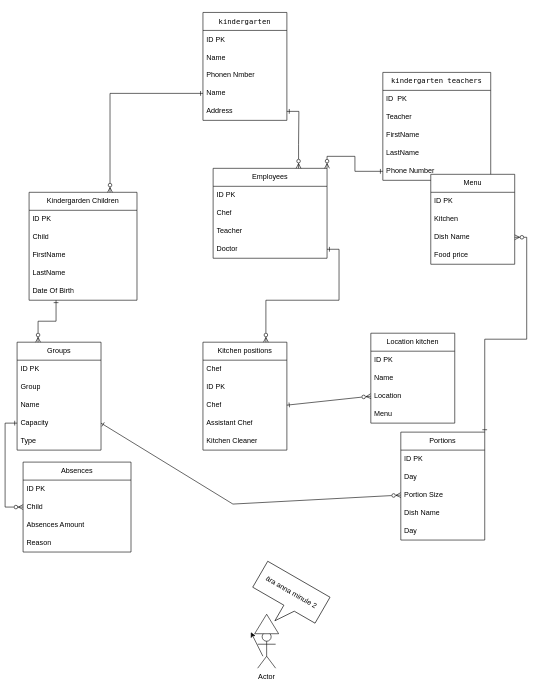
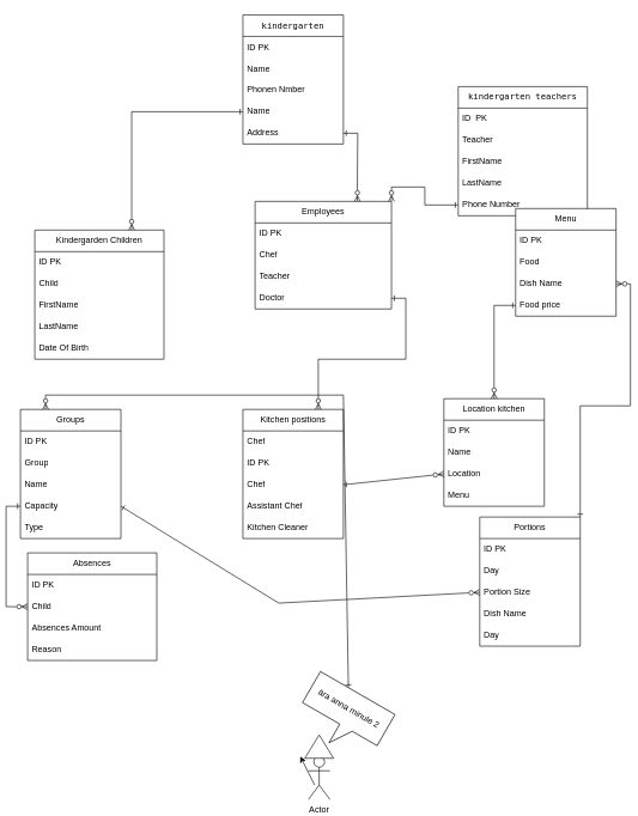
  <mxCell id="0" />
  <mxCell id="1" parent="0" />
  <mxCell id="2" value="&lt;pre dir=&quot;ltr&quot; style=&quot;text-align:left&quot; id=&quot;tw-target-text&quot; data-placeholder=&quot;Tõlge&quot; class=&quot;tw-data-text tw-text-large tw-ta&quot;&gt;kindergarten&lt;/pre&gt;" style="swimlane;fontStyle=0;childLayout=stackLayout;horizontal=1;startSize=30;horizontalStack=0;resizeParent=1;resizeParentMax=0;resizeLast=0;collapsible=1;marginBottom=0;whiteSpace=wrap;html=1;" vertex="1" parent="1"><mxGeometry x="330" y="20" width="140" height="180" as="geometry" /></mxCell>
  <mxCell id="3" value="ID PK" style="text;strokeColor=none;fillColor=none;align=left;verticalAlign=middle;spacingLeft=4;spacingRight=4;overflow=hidden;points=[[0,0.5],[1,0.5]];portConstraint=eastwest;rotatable=0;whiteSpace=wrap;html=1;" vertex="1" parent="2"><mxGeometry y="30" width="140" height="30" as="geometry" /></mxCell>
  <mxCell id="4" value="Name" style="text;strokeColor=none;fillColor=none;align=left;verticalAlign=middle;spacingLeft=4;spacingRight=4;overflow=hidden;points=[[0,0.5],[1,0.5]];portConstraint=eastwest;rotatable=0;whiteSpace=wrap;html=1;" vertex="1" parent="2"><mxGeometry y="60" width="140" height="30" as="geometry" /></mxCell>
  <mxCell id="5" value="Phonen Nmber" style="text;strokeColor=none;fillColor=none;align=left;verticalAlign=middle;spacingLeft=4;spacingRight=4;overflow=hidden;points=[[0,0.5],[1,0.5]];portConstraint=eastwest;rotatable=0;whiteSpace=wrap;html=1;" vertex="1" parent="2"><mxGeometry y="90" width="140" height="30" as="geometry" /></mxCell>
  <mxCell id="6" value="Name" style="text;strokeColor=none;fillColor=none;align=left;verticalAlign=middle;spacingLeft=4;spacingRight=4;overflow=hidden;points=[[0,0.5],[1,0.5]];portConstraint=eastwest;rotatable=0;whiteSpace=wrap;html=1;" vertex="1" parent="2"><mxGeometry y="120" width="140" height="30" as="geometry" /></mxCell>
  <mxCell id="7" value="Address" style="text;strokeColor=none;fillColor=none;align=left;verticalAlign=middle;spacingLeft=4;spacingRight=4;overflow=hidden;points=[[0,0.5],[1,0.5]];portConstraint=eastwest;rotatable=0;whiteSpace=wrap;html=1;" vertex="1" parent="2"><mxGeometry y="150" width="140" height="30" as="geometry" /></mxCell>
  <mxCell id="8" value="&lt;pre dir=&quot;ltr&quot; style=&quot;text-align:left&quot; id=&quot;tw-target-text&quot; data-placeholder=&quot;Tõlge&quot; class=&quot;tw-data-text tw-text-large tw-ta&quot;&gt;kindergarten teachers&lt;/pre&gt;" style="swimlane;fontStyle=0;childLayout=stackLayout;horizontal=1;startSize=30;horizontalStack=0;resizeParent=1;resizeParentMax=0;resizeLast=0;collapsible=1;marginBottom=0;whiteSpace=wrap;html=1;" vertex="1" parent="1"><mxGeometry x="630" y="120" width="180" height="180" as="geometry" /></mxCell>
  <mxCell id="9" value="ID&amp;nbsp; PK" style="text;strokeColor=none;fillColor=none;align=left;verticalAlign=middle;spacingLeft=4;spacingRight=4;overflow=hidden;points=[[0,0.5],[1,0.5]];portConstraint=eastwest;rotatable=0;whiteSpace=wrap;html=1;" vertex="1" parent="8"><mxGeometry y="30" width="180" height="30" as="geometry" /></mxCell>
  <mxCell id="10" value="Teacher" style="text;strokeColor=none;fillColor=none;align=left;verticalAlign=middle;spacingLeft=4;spacingRight=4;overflow=hidden;points=[[0,0.5],[1,0.5]];portConstraint=eastwest;rotatable=0;whiteSpace=wrap;html=1;" vertex="1" parent="8"><mxGeometry y="60" width="180" height="30" as="geometry" /></mxCell>
  <mxCell id="11" value="FirstName" style="text;strokeColor=none;fillColor=none;align=left;verticalAlign=middle;spacingLeft=4;spacingRight=4;overflow=hidden;points=[[0,0.5],[1,0.5]];portConstraint=eastwest;rotatable=0;whiteSpace=wrap;html=1;" vertex="1" parent="8"><mxGeometry y="90" width="180" height="30" as="geometry" /></mxCell>
  <mxCell id="12" value="LastName" style="text;strokeColor=none;fillColor=none;align=left;verticalAlign=middle;spacingLeft=4;spacingRight=4;overflow=hidden;points=[[0,0.5],[1,0.5]];portConstraint=eastwest;rotatable=0;whiteSpace=wrap;html=1;" vertex="1" parent="8"><mxGeometry y="120" width="180" height="30" as="geometry" /></mxCell>
  <mxCell id="13" value="Phone Number" style="text;strokeColor=none;fillColor=none;align=left;verticalAlign=middle;spacingLeft=4;spacingRight=4;overflow=hidden;points=[[0,0.5],[1,0.5]];portConstraint=eastwest;rotatable=0;whiteSpace=wrap;html=1;" vertex="1" parent="8"><mxGeometry y="150" width="180" height="30" as="geometry" /></mxCell>
  <mxCell id="14" value="Groups" style="swimlane;fontStyle=0;childLayout=stackLayout;horizontal=1;startSize=30;horizontalStack=0;resizeParent=1;resizeParentMax=0;resizeLast=0;collapsible=1;marginBottom=0;whiteSpace=wrap;html=1;" vertex="1" parent="1"><mxGeometry x="20" y="570" width="140" height="180" as="geometry" /></mxCell>
  <mxCell id="15" value="ID PK" style="text;strokeColor=none;fillColor=none;align=left;verticalAlign=middle;spacingLeft=4;spacingRight=4;overflow=hidden;points=[[0,0.5],[1,0.5]];portConstraint=eastwest;rotatable=0;whiteSpace=wrap;html=1;" vertex="1" parent="14"><mxGeometry y="30" width="140" height="30" as="geometry" /></mxCell>
  <mxCell id="16" value="Group" style="text;strokeColor=none;fillColor=none;align=left;verticalAlign=middle;spacingLeft=4;spacingRight=4;overflow=hidden;points=[[0,0.5],[1,0.5]];portConstraint=eastwest;rotatable=0;whiteSpace=wrap;html=1;" vertex="1" parent="14"><mxGeometry y="60" width="140" height="30" as="geometry" /></mxCell>
  <mxCell id="17" value="Name" style="text;strokeColor=none;fillColor=none;align=left;verticalAlign=middle;spacingLeft=4;spacingRight=4;overflow=hidden;points=[[0,0.5],[1,0.5]];portConstraint=eastwest;rotatable=0;whiteSpace=wrap;html=1;" vertex="1" parent="14"><mxGeometry y="90" width="140" height="30" as="geometry" /></mxCell>
  <mxCell id="18" value="Capacity" style="text;strokeColor=none;fillColor=none;align=left;verticalAlign=middle;spacingLeft=4;spacingRight=4;overflow=hidden;points=[[0,0.5],[1,0.5]];portConstraint=eastwest;rotatable=0;whiteSpace=wrap;html=1;" vertex="1" parent="14"><mxGeometry y="120" width="140" height="30" as="geometry" /></mxCell>
  <mxCell id="19" value="Type" style="text;strokeColor=none;fillColor=none;align=left;verticalAlign=middle;spacingLeft=4;spacingRight=4;overflow=hidden;points=[[0,0.5],[1,0.5]];portConstraint=eastwest;rotatable=0;whiteSpace=wrap;html=1;" vertex="1" parent="14"><mxGeometry y="150" width="140" height="30" as="geometry" /></mxCell>
  <mxCell id="20" value="Portions" style="swimlane;fontStyle=0;childLayout=stackLayout;horizontal=1;startSize=30;horizontalStack=0;resizeParent=1;resizeParentMax=0;resizeLast=0;collapsible=1;marginBottom=0;whiteSpace=wrap;html=1;" vertex="1" parent="1"><mxGeometry x="660" y="720" width="140" height="180" as="geometry" /></mxCell>
  <mxCell id="21" value="ID PK" style="text;strokeColor=none;fillColor=none;align=left;verticalAlign=middle;spacingLeft=4;spacingRight=4;overflow=hidden;points=[[0,0.5],[1,0.5]];portConstraint=eastwest;rotatable=0;whiteSpace=wrap;html=1;" vertex="1" parent="20"><mxGeometry y="30" width="140" height="30" as="geometry" /></mxCell>
  <mxCell id="22" value="Day" style="text;strokeColor=none;fillColor=none;align=left;verticalAlign=middle;spacingLeft=4;spacingRight=4;overflow=hidden;points=[[0,0.5],[1,0.5]];portConstraint=eastwest;rotatable=0;whiteSpace=wrap;html=1;" vertex="1" parent="20"><mxGeometry y="60" width="140" height="30" as="geometry" /></mxCell>
  <mxCell id="23" value="Portion Size" style="text;strokeColor=none;fillColor=none;align=left;verticalAlign=middle;spacingLeft=4;spacingRight=4;overflow=hidden;points=[[0,0.5],[1,0.5]];portConstraint=eastwest;rotatable=0;whiteSpace=wrap;html=1;" vertex="1" parent="20"><mxGeometry y="90" width="140" height="30" as="geometry" /></mxCell>
  <mxCell id="24" value="Dish Name" style="text;strokeColor=none;fillColor=none;align=left;verticalAlign=middle;spacingLeft=4;spacingRight=4;overflow=hidden;points=[[0,0.5],[1,0.5]];portConstraint=eastwest;rotatable=0;whiteSpace=wrap;html=1;" vertex="1" parent="20"><mxGeometry y="120" width="140" height="30" as="geometry" /></mxCell>
  <mxCell id="25" value="Day" style="text;strokeColor=none;fillColor=none;align=left;verticalAlign=middle;spacingLeft=4;spacingRight=4;overflow=hidden;points=[[0,0.5],[1,0.5]];portConstraint=eastwest;rotatable=0;whiteSpace=wrap;html=1;" vertex="1" parent="20"><mxGeometry y="150" width="140" height="30" as="geometry" /></mxCell>
  <mxCell id="26" value="Location kitchen" style="swimlane;fontStyle=0;childLayout=stackLayout;horizontal=1;startSize=30;horizontalStack=0;resizeParent=1;resizeParentMax=0;resizeLast=0;collapsible=1;marginBottom=0;whiteSpace=wrap;html=1;" vertex="1" parent="1"><mxGeometry x="610" y="555" width="140" height="150" as="geometry" /></mxCell>
  <mxCell id="27" value="ID PK" style="text;strokeColor=none;fillColor=none;align=left;verticalAlign=middle;spacingLeft=4;spacingRight=4;overflow=hidden;points=[[0,0.5],[1,0.5]];portConstraint=eastwest;rotatable=0;whiteSpace=wrap;html=1;" vertex="1" parent="26"><mxGeometry y="30" width="140" height="30" as="geometry" /></mxCell>
  <mxCell id="28" value="Name" style="text;strokeColor=none;fillColor=none;align=left;verticalAlign=middle;spacingLeft=4;spacingRight=4;overflow=hidden;points=[[0,0.5],[1,0.5]];portConstraint=eastwest;rotatable=0;whiteSpace=wrap;html=1;" vertex="1" parent="26"><mxGeometry y="60" width="140" height="30" as="geometry" /></mxCell>
  <mxCell id="29" value="Location" style="text;strokeColor=none;fillColor=none;align=left;verticalAlign=middle;spacingLeft=4;spacingRight=4;overflow=hidden;points=[[0,0.5],[1,0.5]];portConstraint=eastwest;rotatable=0;whiteSpace=wrap;html=1;" vertex="1" parent="26"><mxGeometry y="90" width="140" height="30" as="geometry" /></mxCell>
  <mxCell id="30" value="Menu" style="text;strokeColor=none;fillColor=none;align=left;verticalAlign=middle;spacingLeft=4;spacingRight=4;overflow=hidden;points=[[0,0.5],[1,0.5]];portConstraint=eastwest;rotatable=0;whiteSpace=wrap;html=1;" vertex="1" parent="26"><mxGeometry y="120" width="140" height="30" as="geometry" /></mxCell>
  <mxCell id="31" value="Kitchen positions" style="swimlane;fontStyle=0;childLayout=stackLayout;horizontal=1;startSize=30;horizontalStack=0;resizeParent=1;resizeParentMax=0;resizeLast=0;collapsible=1;marginBottom=0;whiteSpace=wrap;html=1;" vertex="1" parent="1"><mxGeometry x="330" y="570" width="140" height="180" as="geometry" /></mxCell>
  <mxCell id="32" value="Chef" style="text;strokeColor=none;fillColor=none;align=left;verticalAlign=middle;spacingLeft=4;spacingRight=4;overflow=hidden;points=[[0,0.5],[1,0.5]];portConstraint=eastwest;rotatable=0;whiteSpace=wrap;html=1;" vertex="1" parent="31"><mxGeometry y="30" width="140" height="30" as="geometry" /></mxCell>
  <mxCell id="33" value="ID PK" style="text;strokeColor=none;fillColor=none;align=left;verticalAlign=middle;spacingLeft=4;spacingRight=4;overflow=hidden;points=[[0,0.5],[1,0.5]];portConstraint=eastwest;rotatable=0;whiteSpace=wrap;html=1;" vertex="1" parent="31"><mxGeometry y="60" width="140" height="30" as="geometry" /></mxCell>
  <mxCell id="34" value="Chef" style="text;strokeColor=none;fillColor=none;align=left;verticalAlign=middle;spacingLeft=4;spacingRight=4;overflow=hidden;points=[[0,0.5],[1,0.5]];portConstraint=eastwest;rotatable=0;whiteSpace=wrap;html=1;" vertex="1" parent="31"><mxGeometry y="90" width="140" height="30" as="geometry" /></mxCell>
  <mxCell id="35" value="Assistant Chef" style="text;strokeColor=none;fillColor=none;align=left;verticalAlign=middle;spacingLeft=4;spacingRight=4;overflow=hidden;points=[[0,0.5],[1,0.5]];portConstraint=eastwest;rotatable=0;whiteSpace=wrap;html=1;" vertex="1" parent="31"><mxGeometry y="120" width="140" height="30" as="geometry" /></mxCell>
  <mxCell id="36" value="Kitchen Cleaner" style="text;strokeColor=none;fillColor=none;align=left;verticalAlign=middle;spacingLeft=4;spacingRight=4;overflow=hidden;points=[[0,0.5],[1,0.5]];portConstraint=eastwest;rotatable=0;whiteSpace=wrap;html=1;" vertex="1" parent="31"><mxGeometry y="150" width="140" height="30" as="geometry" /></mxCell>
  <mxCell id="37" value="Employees" style="swimlane;fontStyle=0;childLayout=stackLayout;horizontal=1;startSize=30;horizontalStack=0;resizeParent=1;resizeParentMax=0;resizeLast=0;collapsible=1;marginBottom=0;whiteSpace=wrap;html=1;" vertex="1" parent="1"><mxGeometry x="347" y="280" width="190" height="150" as="geometry" /></mxCell>
  <mxCell id="38" value="ID PK" style="text;strokeColor=none;fillColor=none;align=left;verticalAlign=middle;spacingLeft=4;spacingRight=4;overflow=hidden;points=[[0,0.5],[1,0.5]];portConstraint=eastwest;rotatable=0;whiteSpace=wrap;html=1;" vertex="1" parent="37"><mxGeometry y="30" width="190" height="30" as="geometry" /></mxCell>
  <mxCell id="39" value="Chef" style="text;strokeColor=none;fillColor=none;align=left;verticalAlign=middle;spacingLeft=4;spacingRight=4;overflow=hidden;points=[[0,0.5],[1,0.5]];portConstraint=eastwest;rotatable=0;whiteSpace=wrap;html=1;" vertex="1" parent="37"><mxGeometry y="60" width="190" height="30" as="geometry" /></mxCell>
  <mxCell id="40" value="Teacher" style="text;strokeColor=none;fillColor=none;align=left;verticalAlign=middle;spacingLeft=4;spacingRight=4;overflow=hidden;points=[[0,0.5],[1,0.5]];portConstraint=eastwest;rotatable=0;whiteSpace=wrap;html=1;" vertex="1" parent="37"><mxGeometry y="90" width="190" height="30" as="geometry" /></mxCell>
  <mxCell id="41" value="Doctor" style="text;strokeColor=none;fillColor=none;align=left;verticalAlign=middle;spacingLeft=4;spacingRight=4;overflow=hidden;points=[[0,0.5],[1,0.5]];portConstraint=eastwest;rotatable=0;whiteSpace=wrap;html=1;" vertex="1" parent="37"><mxGeometry y="120" width="190" height="30" as="geometry" /></mxCell>
  <mxCell id="42" value="Kindergarden Children" style="swimlane;fontStyle=0;childLayout=stackLayout;horizontal=1;startSize=30;horizontalStack=0;resizeParent=1;resizeParentMax=0;resizeLast=0;collapsible=1;marginBottom=0;whiteSpace=wrap;html=1;" vertex="1" parent="1"><mxGeometry x="40" y="320" width="180" height="180" as="geometry" /></mxCell>
  <mxCell id="43" value="ID PK" style="text;strokeColor=none;fillColor=none;align=left;verticalAlign=middle;spacingLeft=4;spacingRight=4;overflow=hidden;points=[[0,0.5],[1,0.5]];portConstraint=eastwest;rotatable=0;whiteSpace=wrap;html=1;" vertex="1" parent="42"><mxGeometry y="30" width="180" height="30" as="geometry" /></mxCell>
  <mxCell id="44" value="Child" style="text;strokeColor=none;fillColor=none;align=left;verticalAlign=middle;spacingLeft=4;spacingRight=4;overflow=hidden;points=[[0,0.5],[1,0.5]];portConstraint=eastwest;rotatable=0;whiteSpace=wrap;html=1;" vertex="1" parent="42"><mxGeometry y="60" width="180" height="30" as="geometry" /></mxCell>
  <mxCell id="45" value="FirstName" style="text;strokeColor=none;fillColor=none;align=left;verticalAlign=middle;spacingLeft=4;spacingRight=4;overflow=hidden;points=[[0,0.5],[1,0.5]];portConstraint=eastwest;rotatable=0;whiteSpace=wrap;html=1;" vertex="1" parent="42"><mxGeometry y="90" width="180" height="30" as="geometry" /></mxCell>
  <mxCell id="46" value="LastName" style="text;strokeColor=none;fillColor=none;align=left;verticalAlign=middle;spacingLeft=4;spacingRight=4;overflow=hidden;points=[[0,0.5],[1,0.5]];portConstraint=eastwest;rotatable=0;whiteSpace=wrap;html=1;" vertex="1" parent="42"><mxGeometry y="120" width="180" height="30" as="geometry" /></mxCell>
  <mxCell id="47" value="Date Of Birth" style="text;strokeColor=none;fillColor=none;align=left;verticalAlign=middle;spacingLeft=4;spacingRight=4;overflow=hidden;points=[[0,0.5],[1,0.5]];portConstraint=eastwest;rotatable=0;whiteSpace=wrap;html=1;" vertex="1" parent="42"><mxGeometry y="150" width="180" height="30" as="geometry" /></mxCell>
  <mxCell id="48" value="Absences" style="swimlane;fontStyle=0;childLayout=stackLayout;horizontal=1;startSize=30;horizontalStack=0;resizeParent=1;resizeParentMax=0;resizeLast=0;collapsible=1;marginBottom=0;whiteSpace=wrap;html=1;" vertex="1" parent="1"><mxGeometry x="30" y="770" width="180" height="150" as="geometry" /></mxCell>
  <mxCell id="49" value="ID PK" style="text;strokeColor=none;fillColor=none;align=left;verticalAlign=middle;spacingLeft=4;spacingRight=4;overflow=hidden;points=[[0,0.5],[1,0.5]];portConstraint=eastwest;rotatable=0;whiteSpace=wrap;html=1;" vertex="1" parent="48"><mxGeometry y="30" width="180" height="30" as="geometry" /></mxCell>
  <mxCell id="50" value="Child" style="text;strokeColor=none;fillColor=none;align=left;verticalAlign=middle;spacingLeft=4;spacingRight=4;overflow=hidden;points=[[0,0.5],[1,0.5]];portConstraint=eastwest;rotatable=0;whiteSpace=wrap;html=1;" vertex="1" parent="48"><mxGeometry y="60" width="180" height="30" as="geometry" /></mxCell>
  <mxCell id="51" value="Absences Amount" style="text;strokeColor=none;fillColor=none;align=left;verticalAlign=middle;spacingLeft=4;spacingRight=4;overflow=hidden;points=[[0,0.5],[1,0.5]];portConstraint=eastwest;rotatable=0;whiteSpace=wrap;html=1;" vertex="1" parent="48"><mxGeometry y="90" width="180" height="30" as="geometry" /></mxCell>
  <mxCell id="52" value="Reason" style="text;strokeColor=none;fillColor=none;align=left;verticalAlign=middle;spacingLeft=4;spacingRight=4;overflow=hidden;points=[[0,0.5],[1,0.5]];portConstraint=eastwest;rotatable=0;whiteSpace=wrap;html=1;" vertex="1" parent="48"><mxGeometry y="120" width="180" height="30" as="geometry" /></mxCell>
  <mxCell id="53" value="Menu" style="swimlane;fontStyle=0;childLayout=stackLayout;horizontal=1;startSize=30;horizontalStack=0;resizeParent=1;resizeParentMax=0;resizeLast=0;collapsible=1;marginBottom=0;whiteSpace=wrap;html=1;" vertex="1" parent="1"><mxGeometry x="710" y="290" width="140" height="150" as="geometry" /></mxCell>
  <mxCell id="54" value="ID PK" style="text;strokeColor=none;fillColor=none;align=left;verticalAlign=middle;spacingLeft=4;spacingRight=4;overflow=hidden;points=[[0,0.5],[1,0.5]];portConstraint=eastwest;rotatable=0;whiteSpace=wrap;html=1;" vertex="1" parent="53"><mxGeometry y="30" width="140" height="30" as="geometry" /></mxCell>
- <mxCell id="55" value="Kitchen" style="text;strokeColor=none;fillColor=none;align=left;verticalAlign=middle;spacingLeft=4;spacingRight=4;overflow=hidden;points=[[0,0.5],[1,0.5]];portConstraint=eastwest;rotatable=0;whiteSpace=wrap;html=1;" vertex="1" parent="53"><mxGeometry y="60" width="140" height="30" as="geometry" /></mxCell>
+ <mxCell id="55" value="Food" style="text;strokeColor=none;fillColor=none;align=left;verticalAlign=middle;spacingLeft=4;spacingRight=4;overflow=hidden;points=[[0,0.5],[1,0.5]];portConstraint=eastwest;rotatable=0;whiteSpace=wrap;html=1;" vertex="1" parent="53"><mxGeometry y="60" width="140" height="30" as="geometry" /></mxCell>
  <mxCell id="56" value="Dish Name" style="text;strokeColor=none;fillColor=none;align=left;verticalAlign=middle;spacingLeft=4;spacingRight=4;overflow=hidden;points=[[0,0.5],[1,0.5]];portConstraint=eastwest;rotatable=0;whiteSpace=wrap;html=1;" vertex="1" parent="53"><mxGeometry y="90" width="140" height="30" as="geometry" /></mxCell>
  <mxCell id="57" value="Food price" style="text;strokeColor=none;fillColor=none;align=left;verticalAlign=middle;spacingLeft=4;spacingRight=4;overflow=hidden;points=[[0,0.5],[1,0.5]];portConstraint=eastwest;rotatable=0;whiteSpace=wrap;html=1;" vertex="1" parent="53"><mxGeometry y="120" width="140" height="30" as="geometry" /></mxCell>
  <mxCell id="58" style="edgeStyle=orthogonalEdgeStyle;rounded=0;orthogonalLoop=1;jettySize=auto;html=1;startArrow=ERzeroToMany;startFill=0;endArrow=ERone;endFill=0;entryX=0;entryY=0.5;entryDx=0;entryDy=0;exitX=0.75;exitY=0;exitDx=0;exitDy=0;" edge="1" parent="1" source="42" target="6"><mxGeometry relative="1" as="geometry"><mxPoint x="100" y="280" as="targetPoint" /><mxPoint x="70" y="155" as="sourcePoint" /></mxGeometry></mxCell>
  <mxCell id="59" style="edgeStyle=orthogonalEdgeStyle;rounded=0;orthogonalLoop=1;jettySize=auto;html=1;exitX=1;exitY=0;exitDx=0;exitDy=0;entryX=0;entryY=0.5;entryDx=0;entryDy=0;startArrow=ERzeroToMany;startFill=0;endArrow=ERone;endFill=0;" edge="1" parent="1" source="37" target="13"><mxGeometry relative="1" as="geometry"><mxPoint x="390" y="265" as="sourcePoint" /><mxPoint x="640" y="290" as="targetPoint" /></mxGeometry></mxCell>
- <mxCell id="60" style="edgeStyle=orthogonalEdgeStyle;rounded=0;orthogonalLoop=1;jettySize=auto;html=1;startArrow=ERzeroToMany;startFill=0;endArrow=ERone;endFill=0;entryX=0.25;entryY=1;entryDx=0;entryDy=0;exitX=0.25;exitY=0;exitDx=0;exitDy=0;" edge="1" parent="1" source="14" target="42"><mxGeometry relative="1" as="geometry"><mxPoint x="-20" y="535" as="sourcePoint" /><mxPoint x="-160" y="805" as="targetPoint" /></mxGeometry></mxCell>
+ <mxCell id="60" style="edgeStyle=orthogonalEdgeStyle;rounded=0;orthogonalLoop=1;jettySize=auto;html=1;startArrow=ERzeroToMany;startFill=0;endArrow=ERone;endFill=0;exitX=0.25;exitY=0;exitDx=0;exitDy=0;" edge="1" parent="1" source="14" target="70"><mxGeometry relative="1" as="geometry"><mxPoint x="-20" y="535" as="sourcePoint" /><mxPoint x="-160" y="805" as="targetPoint" /></mxGeometry></mxCell>
  <mxCell id="61" style="edgeStyle=orthogonalEdgeStyle;rounded=0;orthogonalLoop=1;jettySize=auto;html=1;startArrow=ERzeroToMany;startFill=0;endArrow=ERone;endFill=0;entryX=0;entryY=0.5;entryDx=0;entryDy=0;exitX=0;exitY=0.5;exitDx=0;exitDy=0;" edge="1" parent="1" source="50" target="18"><mxGeometry relative="1" as="geometry"><mxPoint x="-30" y="790" as="sourcePoint" /><mxPoint x="-20" y="935" as="targetPoint" /></mxGeometry></mxCell>
  <mxCell id="62" style="edgeStyle=orthogonalEdgeStyle;rounded=0;orthogonalLoop=1;jettySize=auto;html=1;startArrow=ERzeroToMany;startFill=0;endArrow=ERone;endFill=0;exitX=0.75;exitY=0;exitDx=0;exitDy=0;entryX=1;entryY=0.5;entryDx=0;entryDy=0;" edge="1" parent="1" source="37" target="7"><mxGeometry relative="1" as="geometry"><mxPoint x="530" y="100" as="sourcePoint" /><mxPoint x="442" y="250" as="targetPoint" /></mxGeometry></mxCell>
  <mxCell id="63" style="edgeStyle=orthogonalEdgeStyle;rounded=0;orthogonalLoop=1;jettySize=auto;html=1;startArrow=ERzeroToMany;startFill=0;endArrow=ERone;endFill=0;entryX=1;entryY=0.5;entryDx=0;entryDy=0;exitX=0.75;exitY=0;exitDx=0;exitDy=0;" edge="1" parent="1" source="31" target="41"><mxGeometry relative="1" as="geometry"><mxPoint x="350" y="550" as="sourcePoint" /><mxPoint x="510" y="605" as="targetPoint" /></mxGeometry></mxCell>
  <mxCell id="64" style="rounded=0;orthogonalLoop=1;jettySize=auto;html=1;startArrow=ERzeroToMany;startFill=0;endArrow=ERone;endFill=0;entryX=1;entryY=0.5;entryDx=0;entryDy=0;exitX=0;exitY=0.5;exitDx=0;exitDy=0;" edge="1" parent="1" source="29" target="34"><mxGeometry relative="1" as="geometry"><mxPoint x="550" y="620" as="sourcePoint" /><mxPoint x="469.5" y="915" as="targetPoint" /></mxGeometry></mxCell>
+ <mxCell id="65" style="edgeStyle=orthogonalEdgeStyle;rounded=0;orthogonalLoop=1;jettySize=auto;html=1;exitX=0.5;exitY=0;exitDx=0;exitDy=0;startArrow=ERzeroToMany;startFill=0;endArrow=ERone;endFill=0;entryX=0;entryY=0.5;entryDx=0;entryDy=0;" edge="1" parent="1" source="26" target="57"><mxGeometry relative="1" as="geometry"><mxPoint x="630" y="470" as="sourcePoint" /><mxPoint x="680" y="615" as="targetPoint" /></mxGeometry></mxCell>
  <mxCell id="66" style="edgeStyle=orthogonalEdgeStyle;rounded=0;orthogonalLoop=1;jettySize=auto;html=1;exitX=1;exitY=0.5;exitDx=0;exitDy=0;startArrow=ERzeroToMany;startFill=0;endArrow=ERone;endFill=0;entryX=1;entryY=0;entryDx=0;entryDy=0;" edge="1" parent="1" source="56" target="20"><mxGeometry relative="1" as="geometry"><mxPoint x="480" y="770" as="sourcePoint" /><mxPoint x="530" y="915" as="targetPoint" /></mxGeometry></mxCell>
  <mxCell id="67" style="rounded=0;orthogonalLoop=1;jettySize=auto;html=1;startArrow=ERzeroToMany;startFill=0;endArrow=ERone;endFill=0;exitX=0;exitY=0.5;exitDx=0;exitDy=0;entryX=1;entryY=0.5;entryDx=0;entryDy=0;" edge="1" parent="1" target="18" source="23"><mxGeometry relative="1" as="geometry"><mxPoint x="160" y="670" as="sourcePoint" /><mxPoint x="290" y="890" as="targetPoint" /><Array as="points"><mxPoint x="380" y="840" /></Array></mxGeometry></mxCell>
  <mxCell id="68" value="Actor" style="shape=umlActor;verticalLabelPosition=bottom;verticalAlign=top;html=1;outlineConnect=0;rotation=0;" vertex="1" parent="1"><mxGeometry x="421.25" y="1053.75" width="30" height="60" as="geometry" /></mxCell>
  <mxCell id="69" value="" style="triangle;whiteSpace=wrap;html=1;rotation=-90;" vertex="1" parent="1"><mxGeometry x="420" y="1020" width="32.5" height="40" as="geometry" /></mxCell>
  <mxCell id="70" value="ära anna minule 2" style="shape=callout;whiteSpace=wrap;html=1;perimeter=calloutPerimeter;rotation=30;" vertex="1" parent="1"><mxGeometry x="410" y="960" width="120" height="80" as="geometry" /></mxCell>
  <mxCell id="71" value="" style="endArrow=classic;html=1;rounded=0;" edge="1" parent="1"><mxGeometry width="50" height="50" relative="1" as="geometry"><mxPoint x="430" y="1093.75" as="sourcePoint" /><mxPoint x="410" y="1053.75" as="targetPoint" /></mxGeometry></mxCell>
